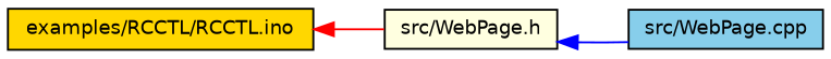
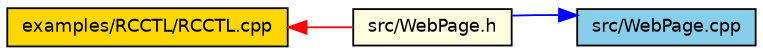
  digraph {
    rankdir=LR
    node [color=black fontname=Helvetica fontsize=10 shape=record style=filled]
    edge [dir=back fontname=Helvetica fontsize=10 labelfontname=Helvetica labelfontsize=10 style=solid]
    n1 [fillcolor=lightyellow fontcolor=black height=0.2 label="src/WebPage.h" width=0.4]
    n2 [fillcolor=skyblue height=0.2 label="src/WebPage.cpp" width=0.4]
-   n3 [fillcolor=gold height=0.2 label="examples/RCCTL/RCCTL.ino" width=0.4]
-   n1 -> n2 [color=blue]
+   n3 [fillcolor=gold height=0.2 label="examples/RCCTL/RCCTL.cpp" width=0.4]
+   n2 -> n1 [color=blue]
    n3 -> n1 [color=red]
  }
